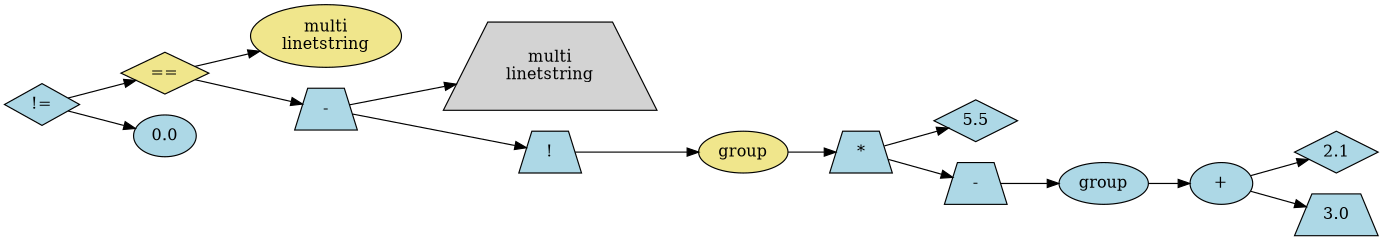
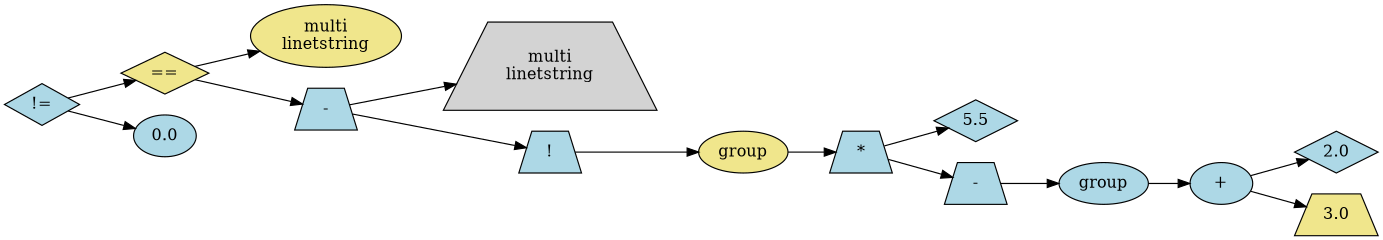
  digraph {
    rankdir=LR
    node [fillcolor=lightblue shape=trapezium style=filled]
    n1 [label="!=" shape=diamond]
    n2 [fillcolor=khaki label="==" shape=diamond]
    n3 [label=0.0 shape=ellipse]
    n4 [fillcolor=khaki label="multi\nline\tstring" shape=ellipse]
    n5 [label="-"]
    n6 [fillcolor=lightgrey label="multi\nline\tstring"]
    n7 [label="!"]
    n8 [fillcolor=khaki label=group shape=ellipse]
    n9 [label="*"]
    n10 [label=5.5 shape=diamond]
    n11 [label="-"]
    n12 [label=group shape=ellipse]
    n13 [label="+" shape=ellipse]
-   n14 [label=2.1 shape=diamond]
-   n15 [label=3.0]
+   n14 [label=2.0 shape=diamond]
+   n15 [fillcolor=khaki label=3.0]
    n1 -> n2
    n1 -> n3
    n2 -> n4
    n2 -> n5
    n5 -> n6
    n5 -> n7
    n7 -> n8
    n8 -> n9
    n9 -> n10
    n9 -> n11
    n11 -> n12
    n12 -> n13
    n13 -> n14
    n13 -> n15
  }
